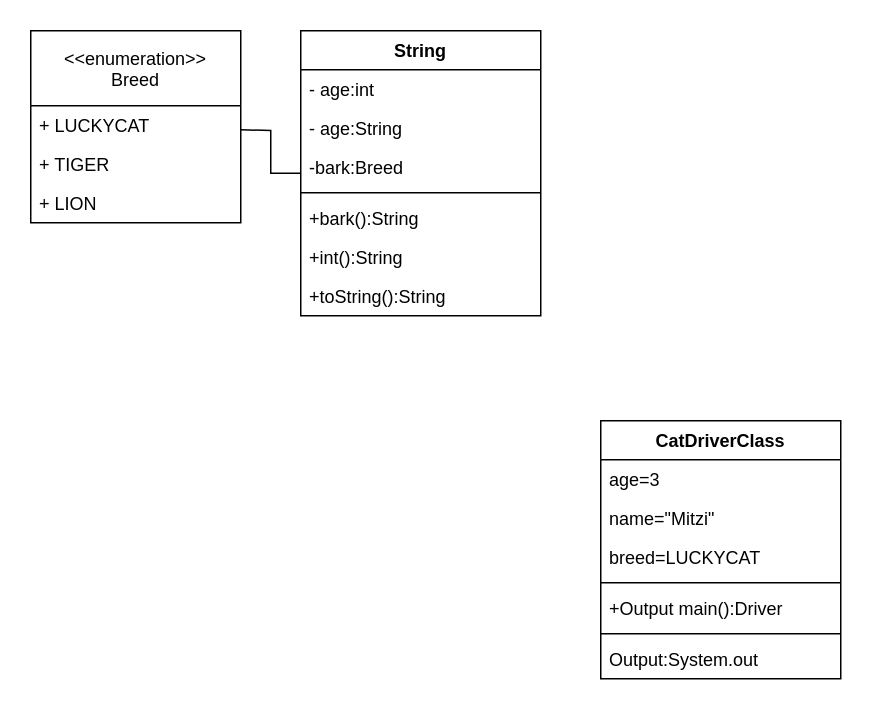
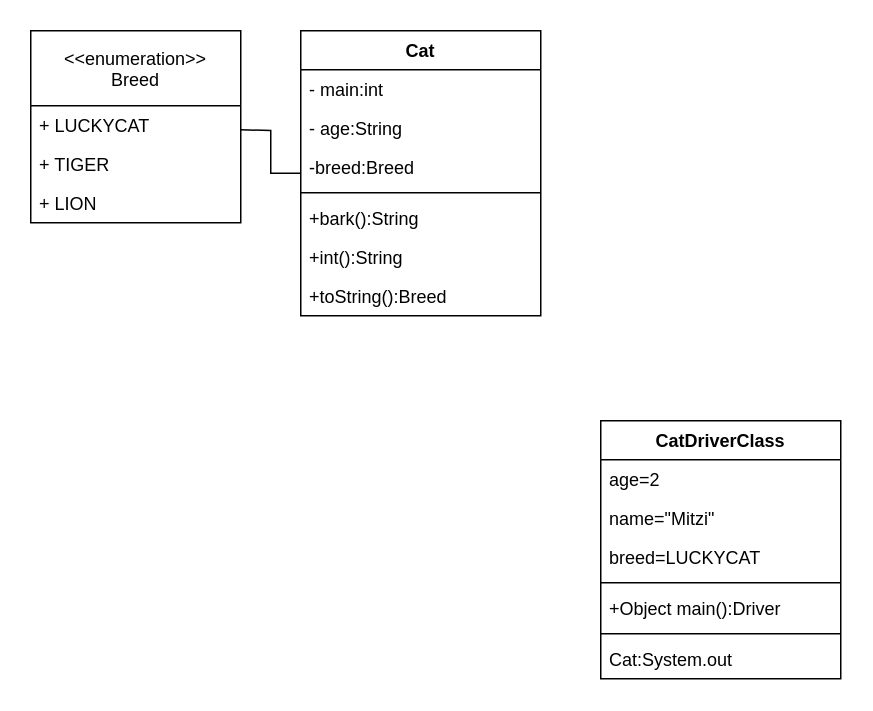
  <mxCell id="0" />
  <mxCell id="1" parent="0" />
  <mxCell id="2" value="&lt;&lt;enumeration&gt;&gt;&#10;Breed" style="swimlane;fontStyle=0;childLayout=stackLayout;horizontal=1;startSize=50;fillColor=none;horizontalStack=0;resizeParent=1;resizeParentMax=0;resizeLast=0;collapsible=1;marginBottom=0;" vertex="1" parent="1"><mxGeometry x="20" y="20" width="140" height="128" as="geometry" /></mxCell>
  <mxCell id="3" value="+ LUCKYCAT" style="text;strokeColor=none;fillColor=none;align=left;verticalAlign=top;spacingLeft=4;spacingRight=4;overflow=hidden;rotatable=0;points=[[0,0.5],[1,0.5]];portConstraint=eastwest;" vertex="1" parent="2"><mxGeometry y="50" width="140" height="26" as="geometry" /></mxCell>
  <mxCell id="4" value="+ TIGER" style="text;strokeColor=none;fillColor=none;align=left;verticalAlign=top;spacingLeft=4;spacingRight=4;overflow=hidden;rotatable=0;points=[[0,0.5],[1,0.5]];portConstraint=eastwest;" vertex="1" parent="2"><mxGeometry y="76" width="140" height="26" as="geometry" /></mxCell>
  <mxCell id="5" value="+ LION" style="text;strokeColor=none;fillColor=none;align=left;verticalAlign=top;spacingLeft=4;spacingRight=4;overflow=hidden;rotatable=0;points=[[0,0.5],[1,0.5]];portConstraint=eastwest;" vertex="1" parent="2"><mxGeometry y="102" width="140" height="26" as="geometry" /></mxCell>
  <mxCell id="6" style="edgeStyle=orthogonalEdgeStyle;rounded=0;orthogonalLoop=1;jettySize=auto;html=1;endArrow=none;endFill=0;" edge="1" parent="1" source="7"><mxGeometry relative="1" as="geometry"><mxPoint x="160" y="86" as="targetPoint" /></mxGeometry></mxCell>
- <mxCell id="7" value="String" style="swimlane;fontStyle=1;align=center;verticalAlign=top;childLayout=stackLayout;horizontal=1;startSize=26;horizontalStack=0;resizeParent=1;resizeParentMax=0;resizeLast=0;collapsible=1;marginBottom=0;" vertex="1" parent="1"><mxGeometry x="200" y="20" width="160" height="190" as="geometry" /></mxCell>
- <mxCell id="8" value="- age:int" style="text;strokeColor=none;fillColor=none;align=left;verticalAlign=top;spacingLeft=4;spacingRight=4;overflow=hidden;rotatable=0;points=[[0,0.5],[1,0.5]];portConstraint=eastwest;" vertex="1" parent="7"><mxGeometry y="26" width="160" height="26" as="geometry" /></mxCell>
+ <mxCell id="7" value="Cat" style="swimlane;fontStyle=1;align=center;verticalAlign=top;childLayout=stackLayout;horizontal=1;startSize=26;horizontalStack=0;resizeParent=1;resizeParentMax=0;resizeLast=0;collapsible=1;marginBottom=0;" vertex="1" parent="1"><mxGeometry x="200" y="20" width="160" height="190" as="geometry" /></mxCell>
+ <mxCell id="8" value="- main:int" style="text;strokeColor=none;fillColor=none;align=left;verticalAlign=top;spacingLeft=4;spacingRight=4;overflow=hidden;rotatable=0;points=[[0,0.5],[1,0.5]];portConstraint=eastwest;" vertex="1" parent="7"><mxGeometry y="26" width="160" height="26" as="geometry" /></mxCell>
  <mxCell id="9" value="- age:String" style="text;strokeColor=none;fillColor=none;align=left;verticalAlign=top;spacingLeft=4;spacingRight=4;overflow=hidden;rotatable=0;points=[[0,0.5],[1,0.5]];portConstraint=eastwest;" vertex="1" parent="7"><mxGeometry y="52" width="160" height="26" as="geometry" /></mxCell>
- <mxCell id="10" value="-bark:Breed" style="text;strokeColor=none;fillColor=none;align=left;verticalAlign=top;spacingLeft=4;spacingRight=4;overflow=hidden;rotatable=0;points=[[0,0.5],[1,0.5]];portConstraint=eastwest;" vertex="1" parent="7"><mxGeometry y="78" width="160" height="26" as="geometry" /></mxCell>
+ <mxCell id="10" value="-breed:Breed" style="text;strokeColor=none;fillColor=none;align=left;verticalAlign=top;spacingLeft=4;spacingRight=4;overflow=hidden;rotatable=0;points=[[0,0.5],[1,0.5]];portConstraint=eastwest;" vertex="1" parent="7"><mxGeometry y="78" width="160" height="26" as="geometry" /></mxCell>
  <mxCell id="11" value="" style="line;strokeWidth=1;fillColor=none;align=left;verticalAlign=middle;spacingTop=-1;spacingLeft=3;spacingRight=3;rotatable=0;labelPosition=right;points=[];portConstraint=eastwest;" vertex="1" parent="7"><mxGeometry y="104" width="160" height="8" as="geometry" /></mxCell>
  <mxCell id="12" value="+bark():String" style="text;strokeColor=none;fillColor=none;align=left;verticalAlign=top;spacingLeft=4;spacingRight=4;overflow=hidden;rotatable=0;points=[[0,0.5],[1,0.5]];portConstraint=eastwest;" vertex="1" parent="7"><mxGeometry y="112" width="160" height="26" as="geometry" /></mxCell>
  <mxCell id="13" value="+int():String" style="text;strokeColor=none;fillColor=none;align=left;verticalAlign=top;spacingLeft=4;spacingRight=4;overflow=hidden;rotatable=0;points=[[0,0.5],[1,0.5]];portConstraint=eastwest;" vertex="1" parent="7"><mxGeometry y="138" width="160" height="26" as="geometry" /></mxCell>
- <mxCell id="14" value="+toString():String" style="text;strokeColor=none;fillColor=none;align=left;verticalAlign=top;spacingLeft=4;spacingRight=4;overflow=hidden;rotatable=0;points=[[0,0.5],[1,0.5]];portConstraint=eastwest;" vertex="1" parent="7"><mxGeometry y="164" width="160" height="26" as="geometry" /></mxCell>
+ <mxCell id="14" value="+toString():Breed" style="text;strokeColor=none;fillColor=none;align=left;verticalAlign=top;spacingLeft=4;spacingRight=4;overflow=hidden;rotatable=0;points=[[0,0.5],[1,0.5]];portConstraint=eastwest;" vertex="1" parent="7"><mxGeometry y="164" width="160" height="26" as="geometry" /></mxCell>
  <mxCell id="15" value="CatDriverClass" style="swimlane;fontStyle=1;align=center;verticalAlign=top;childLayout=stackLayout;horizontal=1;startSize=26;horizontalStack=0;resizeParent=1;resizeParentMax=0;resizeLast=0;collapsible=1;marginBottom=0;" vertex="1" parent="1"><mxGeometry x="400" y="280" width="160" height="172" as="geometry" /></mxCell>
- <mxCell id="16" value="age=3" style="text;strokeColor=none;fillColor=none;align=left;verticalAlign=top;spacingLeft=4;spacingRight=4;overflow=hidden;rotatable=0;points=[[0,0.5],[1,0.5]];portConstraint=eastwest;" vertex="1" parent="15"><mxGeometry y="26" width="160" height="26" as="geometry" /></mxCell>
+ <mxCell id="16" value="age=2" style="text;strokeColor=none;fillColor=none;align=left;verticalAlign=top;spacingLeft=4;spacingRight=4;overflow=hidden;rotatable=0;points=[[0,0.5],[1,0.5]];portConstraint=eastwest;" vertex="1" parent="15"><mxGeometry y="26" width="160" height="26" as="geometry" /></mxCell>
  <mxCell id="17" value="name=&quot;Mitzi&quot;" style="text;strokeColor=none;fillColor=none;align=left;verticalAlign=top;spacingLeft=4;spacingRight=4;overflow=hidden;rotatable=0;points=[[0,0.5],[1,0.5]];portConstraint=eastwest;" vertex="1" parent="15"><mxGeometry y="52" width="160" height="26" as="geometry" /></mxCell>
  <mxCell id="18" value="breed=LUCKYCAT" style="text;strokeColor=none;fillColor=none;align=left;verticalAlign=top;spacingLeft=4;spacingRight=4;overflow=hidden;rotatable=0;points=[[0,0.5],[1,0.5]];portConstraint=eastwest;" vertex="1" parent="15"><mxGeometry y="78" width="160" height="26" as="geometry" /></mxCell>
  <mxCell id="19" value="" style="line;strokeWidth=1;fillColor=none;align=left;verticalAlign=middle;spacingTop=-1;spacingLeft=3;spacingRight=3;rotatable=0;labelPosition=right;points=[];portConstraint=eastwest;" vertex="1" parent="15"><mxGeometry y="104" width="160" height="8" as="geometry" /></mxCell>
- <mxCell id="20" value="+Output main():Driver" style="text;strokeColor=none;fillColor=none;align=left;verticalAlign=top;spacingLeft=4;spacingRight=4;overflow=hidden;rotatable=0;points=[[0,0.5],[1,0.5]];portConstraint=eastwest;" vertex="1" parent="15"><mxGeometry y="112" width="160" height="26" as="geometry" /></mxCell>
+ <mxCell id="20" value="+Object main():Driver" style="text;strokeColor=none;fillColor=none;align=left;verticalAlign=top;spacingLeft=4;spacingRight=4;overflow=hidden;rotatable=0;points=[[0,0.5],[1,0.5]];portConstraint=eastwest;" vertex="1" parent="15"><mxGeometry y="112" width="160" height="26" as="geometry" /></mxCell>
  <mxCell id="21" value="" style="line;strokeWidth=1;fillColor=none;align=left;verticalAlign=middle;spacingTop=-1;spacingLeft=3;spacingRight=3;rotatable=0;labelPosition=right;points=[];portConstraint=eastwest;" vertex="1" parent="15"><mxGeometry y="138" width="160" height="8" as="geometry" /></mxCell>
- <mxCell id="22" value="Output:System.out" style="text;strokeColor=none;fillColor=none;align=left;verticalAlign=top;spacingLeft=4;spacingRight=4;overflow=hidden;rotatable=0;points=[[0,0.5],[1,0.5]];portConstraint=eastwest;" vertex="1" parent="15"><mxGeometry y="146" width="160" height="26" as="geometry" /></mxCell>
+ <mxCell id="22" value="Cat:System.out" style="text;strokeColor=none;fillColor=none;align=left;verticalAlign=top;spacingLeft=4;spacingRight=4;overflow=hidden;rotatable=0;points=[[0,0.5],[1,0.5]];portConstraint=eastwest;" vertex="1" parent="15"><mxGeometry y="146" width="160" height="26" as="geometry" /></mxCell>
